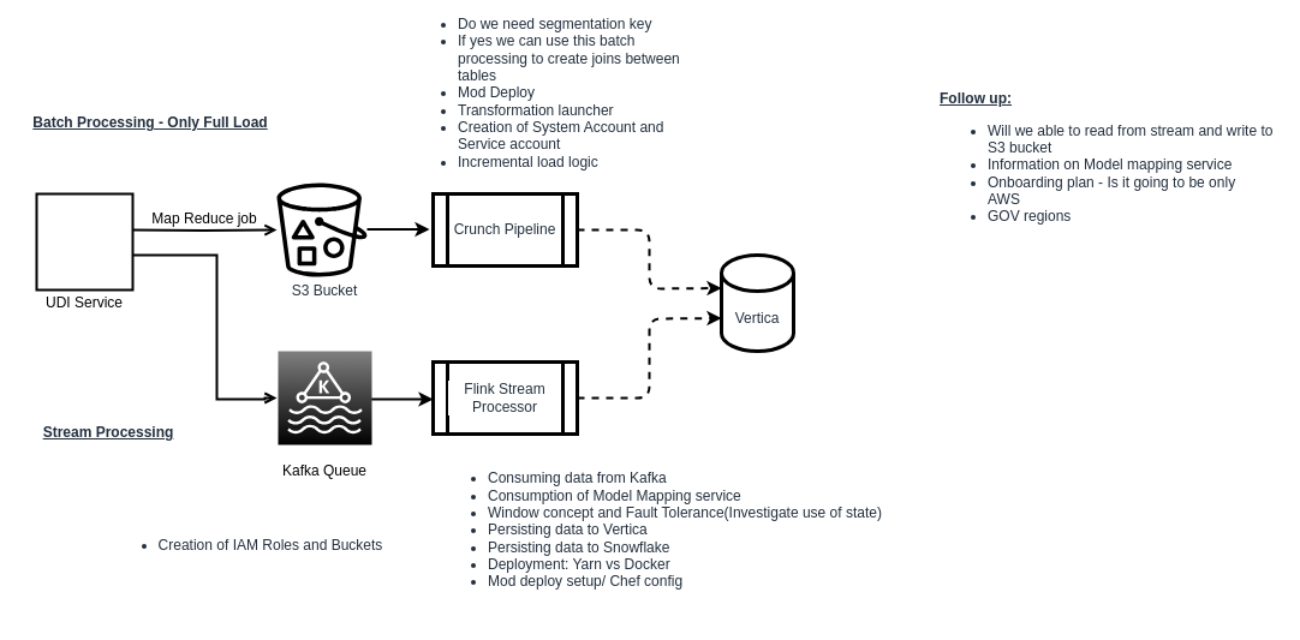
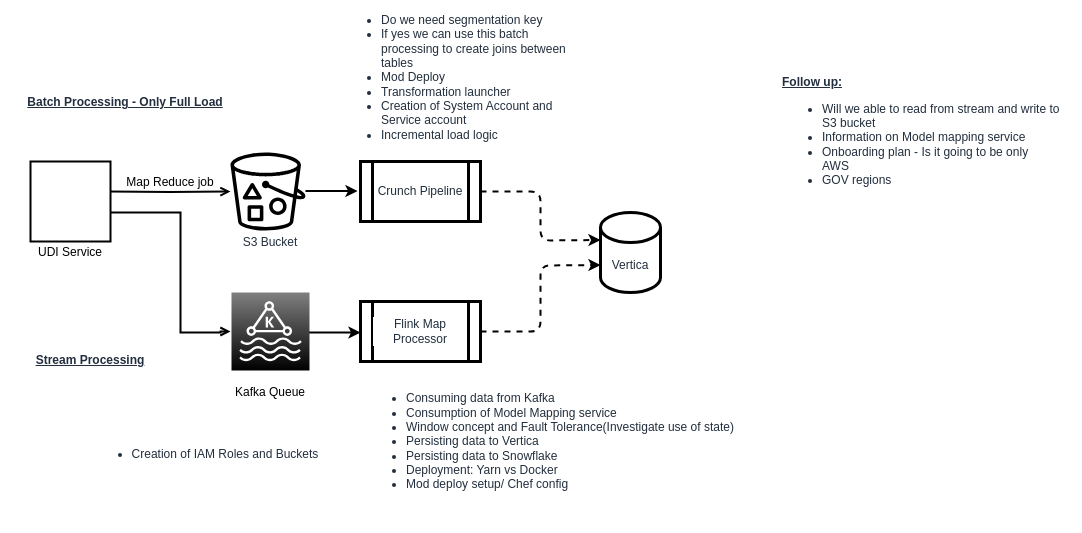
  <mxCell id="0" />
  <mxCell id="1" parent="0" />
  <mxCell id="2" value="" style="edgeStyle=orthogonalEdgeStyle;rounded=0;orthogonalLoop=1;jettySize=auto;html=1;endArrow=open;endFill=0;strokeWidth=2;" parent="1" target="3" edge="1"><mxGeometry relative="1" as="geometry"><mxPoint x="108" y="179" as="sourcePoint" /></mxGeometry></mxCell>
  <mxCell id="3" value="Bucket" style="outlineConnect=0;fontColor=#232F3E;gradientColor=none;strokeColor=none;dashed=0;verticalLabelPosition=bottom;verticalAlign=top;align=center;html=1;fontSize=12;fontStyle=0;aspect=fixed;pointerEvents=1;shape=mxgraph.aws4.bucket_with_objects;labelBackgroundColor=#ffffff;fillColor=#000000;" parent="1" vertex="1"><mxGeometry x="230" y="140" width="75" height="78" as="geometry" /></mxCell>
  <mxCell id="4" value="UDI Service" style="text;html=1;strokeColor=none;fillColor=none;align=center;verticalAlign=middle;whiteSpace=wrap;rounded=0;" parent="1" vertex="1"><mxGeometry x="30" y="230" width="80" height="20" as="geometry" /></mxCell>
  <mxCell id="5" value="Map Reduce job" style="text;html=1;strokeColor=none;fillColor=none;align=center;verticalAlign=middle;whiteSpace=wrap;rounded=0;" parent="1" vertex="1"><mxGeometry x="120" y="160" width="100" height="20" as="geometry" /></mxCell>
  <mxCell id="6" style="edgeStyle=orthogonalEdgeStyle;rounded=0;orthogonalLoop=1;jettySize=auto;html=1;endArrow=open;endFill=0;strokeWidth=2;" parent="1" edge="1"><mxGeometry relative="1" as="geometry"><mxPoint x="110" y="200" as="sourcePoint" /><mxPoint x="230" y="319" as="targetPoint" /><Array as="points"><mxPoint x="180" y="200" /><mxPoint x="180" y="320" /><mxPoint x="220" y="320" /><mxPoint x="220" y="319" /></Array></mxGeometry></mxCell>
  <mxCell id="7" value="" style="endArrow=classic;html=1;strokeColor=#000000;fontColor=#232F3E;strokeWidth=2;" parent="1" edge="1"><mxGeometry width="50" height="50" relative="1" as="geometry"><mxPoint x="308" y="320" as="sourcePoint" /><mxPoint x="360" y="320" as="targetPoint" /></mxGeometry></mxCell>
- <mxCell id="8" value="Flink Stream Processor" style="shape=process;whiteSpace=wrap;html=1;backgroundOutline=1;dashed=0;labelBackgroundColor=#ffffff;strokeColor=#000000;strokeWidth=3;fontColor=#232F3E;fillColor=#FFFFFF;gradientColor=#FFFFFF;" parent="1" vertex="1"><mxGeometry x="360" y="289" width="120" height="60" as="geometry" /></mxCell>
+ <mxCell id="8" value="Flink Map Processor" style="shape=process;whiteSpace=wrap;html=1;backgroundOutline=1;dashed=0;labelBackgroundColor=#ffffff;strokeColor=#000000;strokeWidth=3;fontColor=#232F3E;fillColor=#FFFFFF;gradientColor=#FFFFFF;" parent="1" vertex="1"><mxGeometry x="360" y="289" width="120" height="60" as="geometry" /></mxCell>
  <mxCell id="9" value="" style="endArrow=classic;html=1;strokeColor=#000000;fontColor=#232F3E;strokeWidth=2;" parent="1" edge="1"><mxGeometry width="50" height="50" relative="1" as="geometry"><mxPoint x="305" y="178.5" as="sourcePoint" /><mxPoint x="357" y="178.5" as="targetPoint" /></mxGeometry></mxCell>
  <mxCell id="10" value="Crunch Pipeline" style="shape=process;whiteSpace=wrap;html=1;backgroundOutline=1;dashed=0;labelBackgroundColor=#ffffff;strokeColor=#000000;strokeWidth=3;fontColor=#232F3E;fillColor=#FFFFFF;gradientColor=#FFFFFF;" parent="1" vertex="1"><mxGeometry x="360" y="149" width="120" height="60" as="geometry" /></mxCell>
  <mxCell id="11" value="Vertica" style="shape=cylinder3;whiteSpace=wrap;html=1;boundedLbl=1;backgroundOutline=1;size=15;dashed=0;labelBackgroundColor=#ffffff;strokeColor=#000000;strokeWidth=3;fillColor=#FFFFFF;gradientColor=#FFFFFF;fontColor=#232F3E;" parent="1" vertex="1"><mxGeometry x="600" y="200" width="60" height="80" as="geometry" /></mxCell>
  <mxCell id="12" value="" style="endArrow=classic;html=1;strokeColor=#000000;strokeWidth=2;fontColor=#232F3E;entryX=0;entryY=0;entryDx=0;entryDy=27.5;entryPerimeter=0;exitX=1;exitY=0.5;exitDx=0;exitDy=0;dashed=1;" parent="1" source="10" target="11" edge="1"><mxGeometry width="50" height="50" relative="1" as="geometry"><mxPoint x="490" y="450" as="sourcePoint" /><mxPoint x="540" y="400" as="targetPoint" /><Array as="points"><mxPoint x="540" y="179" /><mxPoint x="540" y="228" /></Array></mxGeometry></mxCell>
  <mxCell id="13" value="" style="endArrow=classic;html=1;strokeColor=#000000;strokeWidth=2;fontColor=#232F3E;entryX=0;entryY=0;entryDx=0;entryDy=52.5;entryPerimeter=0;exitX=1;exitY=0.5;exitDx=0;exitDy=0;dashed=1;" parent="1" source="8" target="11" edge="1"><mxGeometry width="50" height="50" relative="1" as="geometry"><mxPoint x="490" y="450" as="sourcePoint" /><mxPoint x="540" y="400" as="targetPoint" /><Array as="points"><mxPoint x="540" y="319" /><mxPoint x="540" y="253" /></Array></mxGeometry></mxCell>
  <mxCell id="14" value="&lt;div style=&quot;text-align: left&quot;&gt;&lt;ul&gt;&lt;li&gt;Consuming data from Kafka&lt;/li&gt;&lt;li&gt;Consumption of Model Mapping service&lt;/li&gt;&lt;li&gt;Window concept and Fault Tolerance(Investigate use of state)&lt;/li&gt;&lt;li&gt;Persisting data to Vertica&lt;/li&gt;&lt;li&gt;Persisting data to Snowflake&lt;/li&gt;&lt;li&gt;Deployment: Yarn vs Docker&lt;/li&gt;&lt;li&gt;Mod deploy setup/ Chef config&lt;br&gt;&lt;/li&gt;&lt;/ul&gt;&lt;/div&gt;" style="text;html=1;strokeColor=none;fillColor=none;align=center;verticalAlign=middle;whiteSpace=wrap;rounded=0;dashed=0;labelBackgroundColor=#ffffff;fontColor=#232F3E;" parent="1" vertex="1"><mxGeometry x="350" y="358.5" width="400" height="140" as="geometry" /></mxCell>
  <mxCell id="15" value="&lt;div style=&quot;text-align: left&quot;&gt;&lt;ul&gt;&lt;li&gt;Creation of IAM Roles and Buckets&lt;/li&gt;&lt;/ul&gt;&lt;/div&gt;" style="text;html=1;strokeColor=none;fillColor=none;align=center;verticalAlign=middle;whiteSpace=wrap;rounded=0;dashed=0;labelBackgroundColor=#ffffff;fontColor=#232F3E;" parent="1" vertex="1"><mxGeometry x="80" y="410" width="250" height="63" as="geometry" /></mxCell>
  <mxCell id="16" value="&lt;div style=&quot;text-align: left&quot;&gt;&lt;ul&gt;&lt;li&gt;Do we need segmentation key&lt;/li&gt;&lt;li&gt;If yes we can use this batch processing to create joins between tables&lt;/li&gt;&lt;li&gt;Mod Deploy&amp;nbsp;&lt;/li&gt;&lt;li&gt;Transformation launcher&lt;/li&gt;&lt;li&gt;Creation of System Account and Service account&lt;/li&gt;&lt;li&gt;Incremental load logic&lt;/li&gt;&lt;/ul&gt;&lt;/div&gt;" style="text;html=1;strokeColor=none;fillColor=none;align=center;verticalAlign=middle;whiteSpace=wrap;rounded=0;dashed=0;labelBackgroundColor=#ffffff;fontColor=#232F3E;" parent="1" vertex="1"><mxGeometry x="340" y="20" width="250" height="90" as="geometry" /></mxCell>
  <mxCell id="17" value="S3 Bucket" style="text;html=1;strokeColor=none;fillColor=none;align=center;verticalAlign=middle;whiteSpace=wrap;rounded=0;dashed=0;labelBackgroundColor=#ffffff;fontColor=#232F3E;" parent="1" vertex="1"><mxGeometry x="230" y="220" width="80" height="20" as="geometry" /></mxCell>
  <mxCell id="18" value="Batch Processing - Only Full Load" style="text;html=1;strokeColor=none;fillColor=none;align=center;verticalAlign=middle;whiteSpace=wrap;rounded=0;dashed=0;labelBackgroundColor=#ffffff;fontColor=#232F3E;fontStyle=5" parent="1" vertex="1"><mxGeometry x="20" y="80" width="210" height="20" as="geometry" /></mxCell>
  <mxCell id="19" value="Stream Processing" style="text;html=1;strokeColor=none;fillColor=none;align=center;verticalAlign=middle;whiteSpace=wrap;rounded=0;dashed=0;labelBackgroundColor=#ffffff;fontColor=#232F3E;fontStyle=5" parent="1" vertex="1"><mxGeometry x="20" y="338" width="140" height="20" as="geometry" /></mxCell>
  <mxCell id="20" value="&lt;u style=&quot;font-weight: bold&quot;&gt;Follow up:&lt;/u&gt;&lt;br&gt;&lt;ul&gt;&lt;li&gt;Will we able to read from stream and write to S3 bucket&lt;/li&gt;&lt;li&gt;Information on Model mapping service&lt;/li&gt;&lt;li&gt;Onboarding plan - Is it going to be only AWS&amp;nbsp;&lt;/li&gt;&lt;li&gt;GOV regions&lt;/li&gt;&lt;/ul&gt;" style="text;html=1;strokeColor=none;fillColor=none;align=left;verticalAlign=middle;whiteSpace=wrap;rounded=0;dashed=0;labelBackgroundColor=#ffffff;fontColor=#232F3E;" parent="1" vertex="1"><mxGeometry x="780" y="60" width="280" height="130" as="geometry" /></mxCell>
  <mxCell id="21" value="Kafka Queue" style="text;html=1;strokeColor=none;fillColor=none;align=center;verticalAlign=middle;whiteSpace=wrap;rounded=0;" parent="1" vertex="1"><mxGeometry x="220" y="370" width="100" height="20" as="geometry" /></mxCell>
  <mxCell id="22" value="" style="outlineConnect=0;fontColor=#232F3E;gradientDirection=north;strokeColor=#ffffff;dashed=0;verticalLabelPosition=bottom;verticalAlign=top;align=center;html=1;fontSize=12;fontStyle=0;aspect=fixed;shape=mxgraph.aws4.resourceIcon;resIcon=mxgraph.aws4.managed_streaming_for_kafka;fillColor=#000000;gradientColor=#808080;" parent="1" vertex="1"><mxGeometry x="231" y="280" width="78" height="78" as="geometry" /></mxCell>
  <mxCell id="23" value="" style="whiteSpace=wrap;html=1;aspect=fixed;strokeWidth=2;" vertex="1" parent="1"><mxGeometry x="30" y="149" width="80" height="80" as="geometry" /></mxCell>
